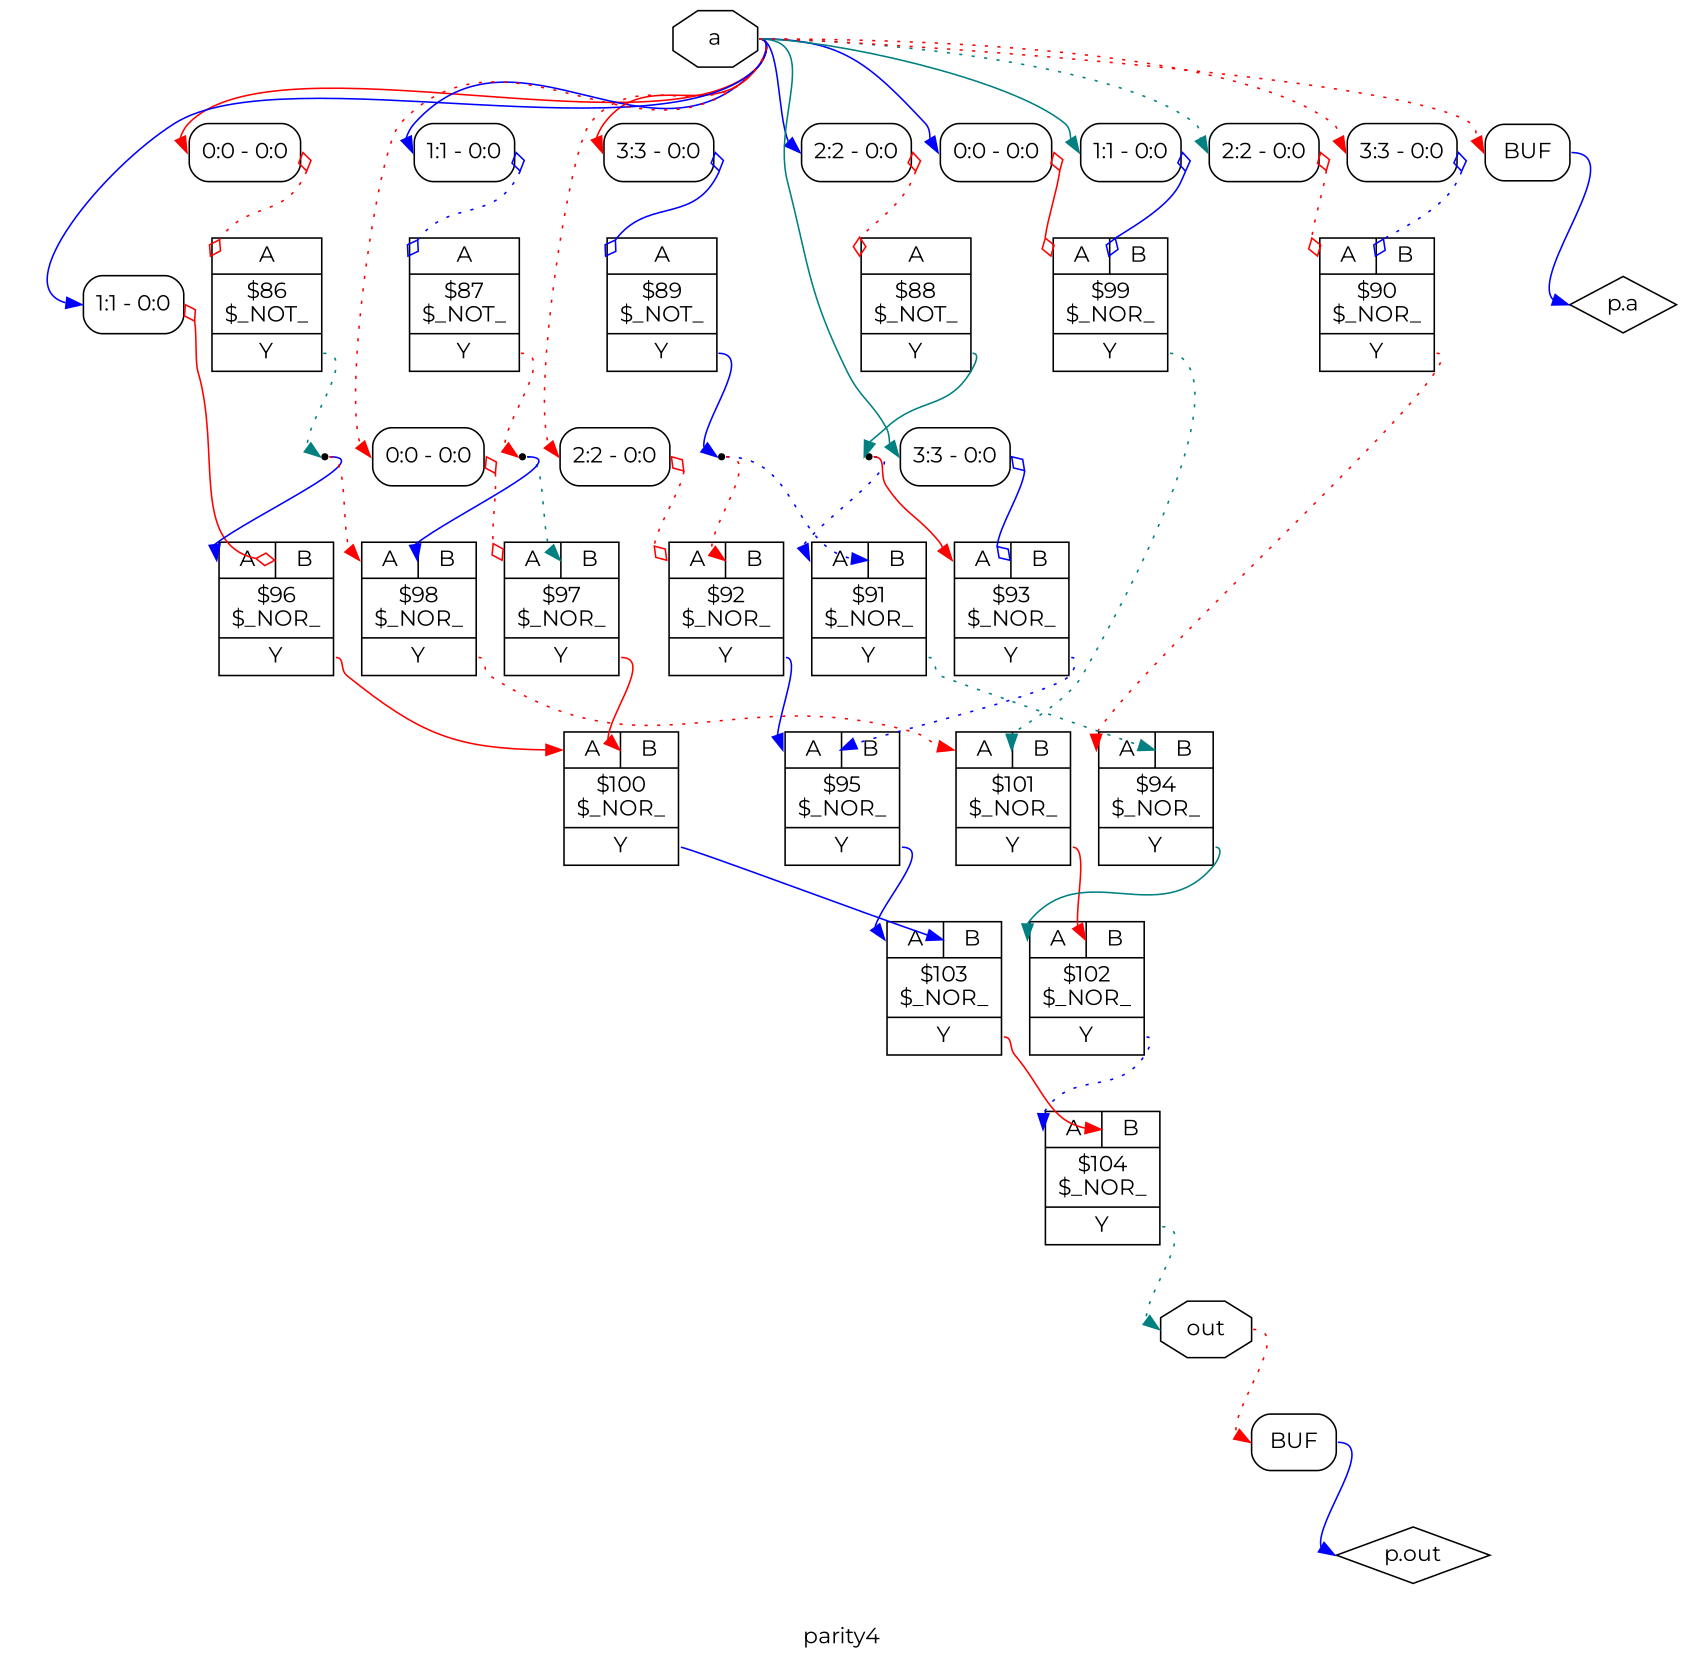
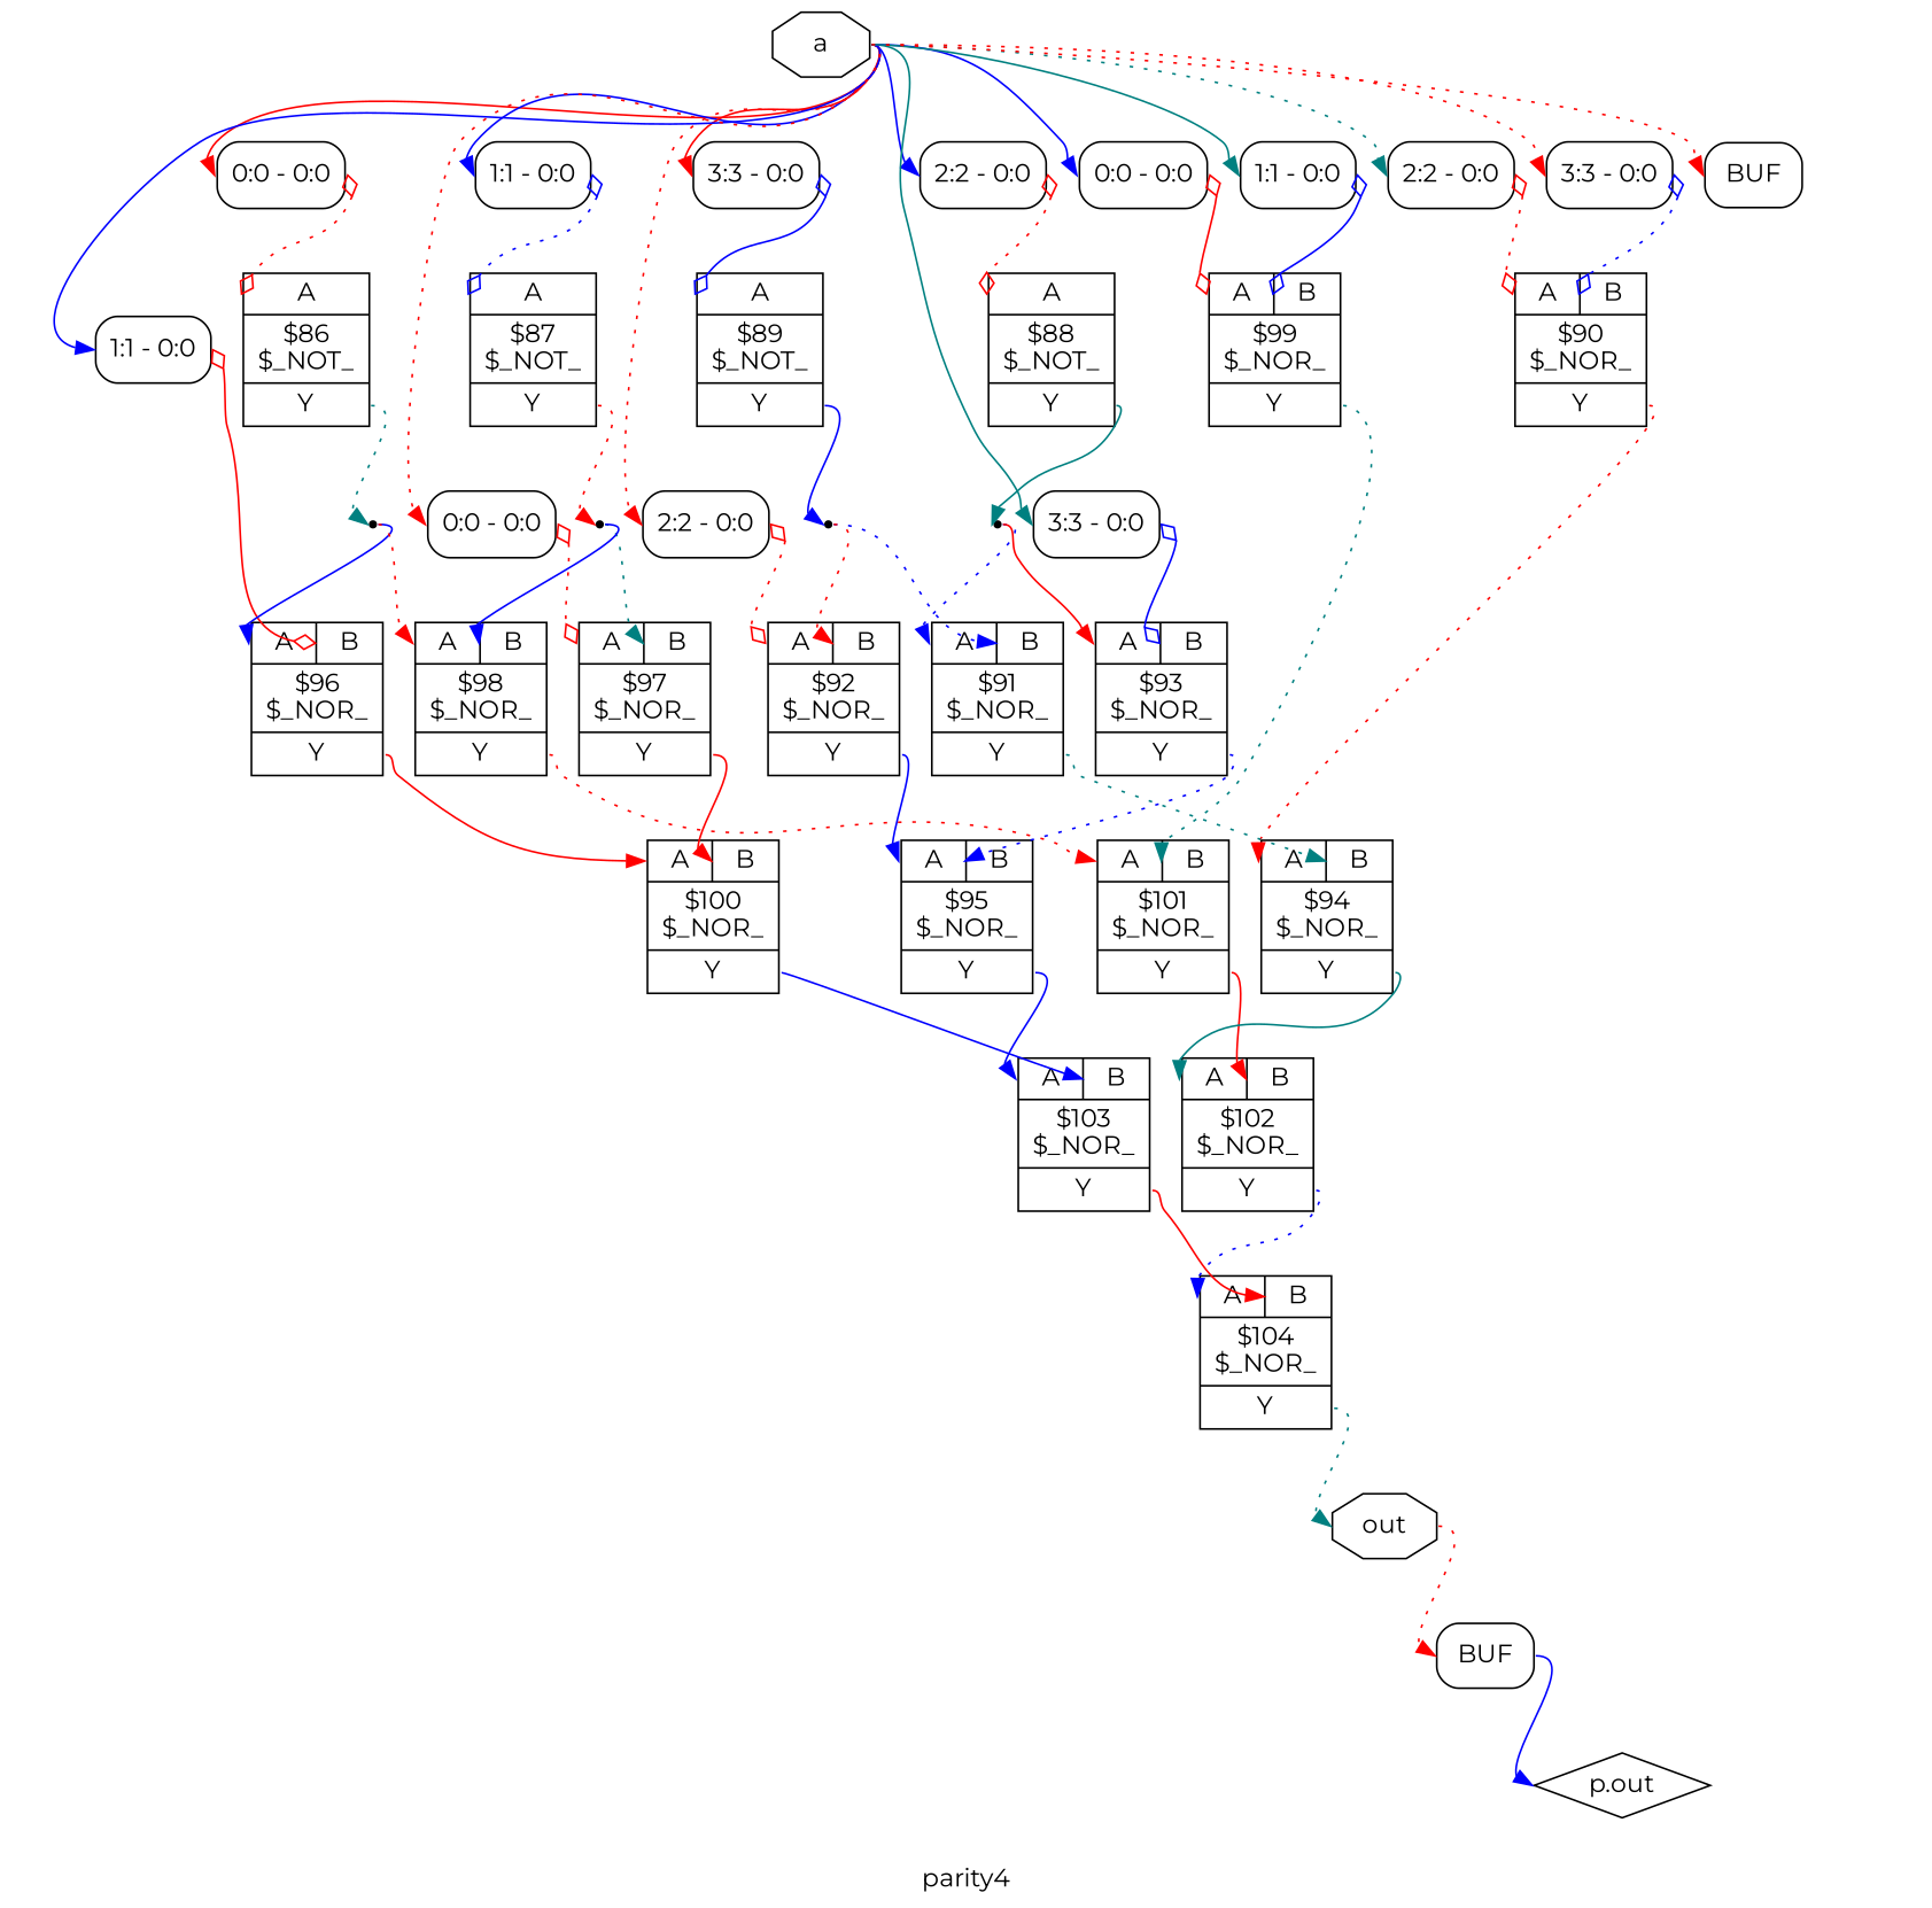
  digraph {
    label=parity4
    rankdir=TB
    remincross=true
    fontname=Montserrat
    node [shape=record fontname=Montserrat]
    edge [color=red headport="p23:w" tailport=e style=solid fontname=Montserrat]
    n19 [color=black fontcolor=black label=a shape=octagon]
    x0 [label="<s0> 0:0 - 0:0 " style=rounded]
    x1 [label="<s0> 1:1 - 0:0 " style=rounded]
    x2 [label="<s0> 2:2 - 0:0 " style=rounded]
    x3 [label="<s0> 3:3 - 0:0 " style=rounded]
    x4 [label="<s0> 2:2 - 0:0 " style=rounded]
    x5 [label="<s0> 3:3 - 0:0 " style=rounded]
    x6 [label="<s0> 2:2 - 0:0 " style=rounded]
    x7 [label="<s0> 3:3 - 0:0 " style=rounded]
    x8 [label="<s0> 1:1 - 0:0 " style=rounded]
    x9 [label="<s0> 0:0 - 0:0 " style=rounded]
    x10 [label="<s0> 0:0 - 0:0 " style=rounded]
    x11 [label="<s0> 1:1 - 0:0 " style=rounded]
    x12 [label=BUF shape=box style=rounded]
    n20 [color=black fontcolor=black label=out shape=octagon]
    x13 [label=BUF shape=box style=rounded]
-   n21 [color=black fontcolor=black label="p.a" shape=diamond]
    n22 [color=black fontcolor=black label="p.out" shape=diamond]
    c26 [label="{{<p23> A|<p24> B}|$100\n$_NOR_|{<p25> Y}}"]
    c29 [label="{{<p23> A|<p24> B}|$103\n$_NOR_|{<p25> Y}}"]
    c27 [label="{{<p23> A|<p24> B}|$101\n$_NOR_|{<p25> Y}}"]
    c28 [label="{{<p23> A|<p24> B}|$102\n$_NOR_|{<p25> Y}}"]
    c30 [label="{{<p23> A|<p24> B}|$104\n$_NOR_|{<p25> Y}}"]
    c31 [label="{{<p23> A}|$86\n$_NOT_|{<p25> Y}}"]
    n15 [shape=point]
    c32 [label="{{<p23> A}|$87\n$_NOT_|{<p25> Y}}"]
    n16 [shape=point]
    c33 [label="{{<p23> A}|$88\n$_NOT_|{<p25> Y}}"]
    n17 [shape=point]
    c34 [label="{{<p23> A}|$89\n$_NOT_|{<p25> Y}}"]
    n18 [shape=point]
    c35 [label="{{<p23> A|<p24> B}|$90\n$_NOR_|{<p25> Y}}"]
    c39 [label="{{<p23> A|<p24> B}|$94\n$_NOR_|{<p25> Y}}"]
    c36 [label="{{<p23> A|<p24> B}|$91\n$_NOR_|{<p25> Y}}"]
    c37 [label="{{<p23> A|<p24> B}|$92\n$_NOR_|{<p25> Y}}"]
    c40 [label="{{<p23> A|<p24> B}|$95\n$_NOR_|{<p25> Y}}"]
    c38 [label="{{<p23> A|<p24> B}|$93\n$_NOR_|{<p25> Y}}"]
    c41 [label="{{<p23> A|<p24> B}|$96\n$_NOR_|{<p25> Y}}"]
    c42 [label="{{<p23> A|<p24> B}|$97\n$_NOR_|{<p25> Y}}"]
    c43 [label="{{<p23> A|<p24> B}|$98\n$_NOR_|{<p25> Y}}"]
    c44 [label="{{<p23> A|<p24> B}|$99\n$_NOR_|{<p25> Y}}"]
    n19 -> x0 [headport="s0:w"]
    n19 -> x1 [color=blue headport="s0:w"]
    n19 -> x2 [color=blue headport="s0:w"]
    n19 -> x3 [headport="s0:w"]
    n19 -> x4 [color=teal headport="s0:w" style=dotted]
    n19 -> x5 [headport="s0:w" style=dotted]
    n19 -> x6 [headport="s0:w" style=dotted]
    n19 -> x7 [color=teal headport="s0:w"]
    n19 -> x8 [color=blue headport="s0:w"]
    n19 -> x9 [headport="s0:w" style=dotted]
    n19 -> x10 [color=blue headport="s0:w"]
    n19 -> x11 [color=teal headport="s0:w"]
    n19 -> x12 [headport="w:w" style=dotted]
    x0 -> c31 [arrowhead=odiamond arrowtail=odiamond dir=both style=dotted]
    x1 -> c32 [arrowhead=odiamond arrowtail=odiamond color=blue dir=both style=dotted]
    x2 -> c33 [arrowhead=odiamond arrowtail=odiamond dir=both style=dotted]
    x3 -> c34 [arrowhead=odiamond arrowtail=odiamond color=blue dir=both]
    x4 -> c35 [arrowhead=odiamond arrowtail=odiamond dir=both style=dotted]
    x5 -> c35 [arrowhead=odiamond arrowtail=odiamond color=blue dir=both headport="p24:w" style=dotted]
    x6 -> c37 [arrowhead=odiamond arrowtail=odiamond dir=both style=dotted]
    x7 -> c38 [arrowhead=odiamond arrowtail=odiamond color=blue dir=both headport="p24:w"]
    x8 -> c41 [arrowhead=odiamond arrowtail=odiamond dir=both headport="p24:w"]
    x9 -> c42 [arrowhead=odiamond arrowtail=odiamond dir=both style=dotted]
    x10 -> c44 [arrowhead=odiamond arrowtail=odiamond dir=both]
    x11 -> c44 [arrowhead=odiamond arrowtail=odiamond color=blue dir=both headport="p24:w"]
-   x12 -> n21 [color=blue headport=w tailport="e:e"]
    n20 -> x13 [headport="w:w" style=dotted]
    x13 -> n22 [color=blue headport=w tailport="e:e"]
    c26 -> c29 [color=blue headport="p24:w" tailport="p25:e"]
    c29 -> c30 [headport="p24:w" tailport="p25:e"]
    c27 -> c28 [headport="p24:w" tailport="p25:e"]
    c28 -> c30 [color=blue tailport="p25:e" style=dotted]
    c30 -> n20 [color=teal headport=w tailport="p25:e" style=dotted]
    c31 -> n15 [color=teal headport=w tailport="p25:e" style=dotted]
    n15 -> c41 [color=blue]
    n15 -> c43 [style=dotted]
    c32 -> n16 [headport=w tailport="p25:e" style=dotted]
    n16 -> c42 [color=teal headport="p24:w" style=dotted]
    n16 -> c43 [color=blue headport="p24:w"]
    c33 -> n17 [color=teal headport=w tailport="p25:e"]
    n17 -> c36 [color=blue style=dotted]
    n17 -> c38
    c34 -> n18 [color=blue headport=w tailport="p25:e"]
    n18 -> c36 [color=blue headport="p24:w" style=dotted]
    n18 -> c37 [headport="p24:w" style=dotted]
    c35 -> c39 [tailport="p25:e" style=dotted]
    c39 -> c28 [color=teal tailport="p25:e"]
    c36 -> c39 [color=teal headport="p24:w" tailport="p25:e" style=dotted]
    c37 -> c40 [color=blue tailport="p25:e"]
    c40 -> c29 [color=blue tailport="p25:e"]
    c38 -> c40 [color=blue headport="p24:w" tailport="p25:e" style=dotted]
    c41 -> c26 [tailport="p25:e"]
    c42 -> c26 [headport="p24:w" tailport="p25:e"]
    c43 -> c27 [tailport="p25:e" style=dotted]
    c44 -> c27 [color=teal headport="p24:w" tailport="p25:e" style=dotted]
  }
